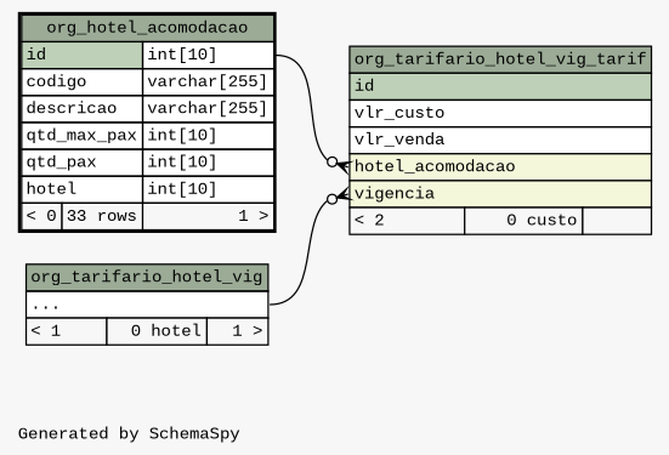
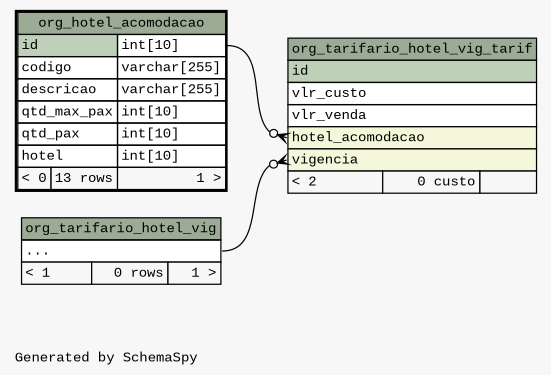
  digraph {
    bgcolor="#f7f7f7"
    fontname="Liberation Mono"
    fontsize=11
    label="\nGenerated by SchemaSpy"
    labeljust=l
    nodesep=0.18
    rankdir=RL
    ranksep=0.46
    node [fontname="Liberation Mono" fontsize=11 shape=plaintext]
    edge [arrowhead=none arrowsize=0.8 arrowtail=crowodot dir=back fontname="Liberation Mono"]
    n1 [label=<     <TABLE BORDER="0" CELLBORDER="1" CELLSPACING="0" BGCOLOR="#ffffff">       <TR><TD COLSPAN="3" BGCOLOR="#9bab96" ALIGN="CENTER">org_tarifario_hotel_vig_tarif</TD></TR>       <TR><TD PORT="id" COLSPAN="3" BGCOLOR="#bed1b8" ALIGN="LEFT">id</TD></TR>       <TR><TD PORT="vlr_custo" COLSPAN="3" ALIGN="LEFT">vlr_custo</TD></TR>       <TR><TD PORT="vlr_venda" COLSPAN="3" ALIGN="LEFT">vlr_venda</TD></TR>       <TR><TD PORT="hotel_acomodacao" COLSPAN="3" BGCOLOR="#f4f7da" ALIGN="LEFT">hotel_acomodacao</TD></TR>       <TR><TD PORT="vigencia" COLSPAN="3" BGCOLOR="#f4f7da" ALIGN="LEFT">vigencia</TD></TR>       <TR><TD ALIGN="LEFT" BGCOLOR="#f7f7f7">&lt; 2</TD><TD ALIGN="RIGHT" BGCOLOR="#f7f7f7">0 custo</TD><TD ALIGN="RIGHT" BGCOLOR="#f7f7f7">  </TD></TR>     </TABLE>>]
-   n2 [label=<     <TABLE BORDER="2" CELLBORDER="1" CELLSPACING="0" BGCOLOR="#ffffff">       <TR><TD COLSPAN="3" BGCOLOR="#9bab96" ALIGN="CENTER">org_hotel_acomodacao</TD></TR>       <TR><TD PORT="id" COLSPAN="2" BGCOLOR="#bed1b8" ALIGN="LEFT">id</TD><TD PORT="id.type" ALIGN="LEFT">int[10]</TD></TR>       <TR><TD PORT="codigo" COLSPAN="2" ALIGN="LEFT">codigo</TD><TD PORT="codigo.type" ALIGN="LEFT">varchar[255]</TD></TR>       <TR><TD PORT="descricao" COLSPAN="2" ALIGN="LEFT">descricao</TD><TD PORT="descricao.type" ALIGN="LEFT">varchar[255]</TD></TR>       <TR><TD PORT="qtd_max_pax" COLSPAN="2" ALIGN="LEFT">qtd_max_pax</TD><TD PORT="qtd_max_pax.type" ALIGN="LEFT">int[10]</TD></TR>       <TR><TD PORT="qtd_pax" COLSPAN="2" ALIGN="LEFT">qtd_pax</TD><TD PORT="qtd_pax.type" ALIGN="LEFT">int[10]</TD></TR>       <TR><TD PORT="hotel" COLSPAN="2" ALIGN="LEFT">hotel</TD><TD PORT="hotel.type" ALIGN="LEFT">int[10]</TD></TR>       <TR><TD ALIGN="LEFT" BGCOLOR="#f7f7f7">&lt; 0</TD><TD ALIGN="RIGHT" BGCOLOR="#f7f7f7">33 rows</TD><TD ALIGN="RIGHT" BGCOLOR="#f7f7f7">1 &gt;</TD></TR>     </TABLE>>]
-   n3 [label=<     <TABLE BORDER="0" CELLBORDER="1" CELLSPACING="0" BGCOLOR="#ffffff">       <TR><TD COLSPAN="3" BGCOLOR="#9bab96" ALIGN="CENTER">org_tarifario_hotel_vig</TD></TR>       <TR><TD PORT="elipses" COLSPAN="3" ALIGN="LEFT">...</TD></TR>       <TR><TD ALIGN="LEFT" BGCOLOR="#f7f7f7">&lt; 1</TD><TD ALIGN="RIGHT" BGCOLOR="#f7f7f7">0 hotel</TD><TD ALIGN="RIGHT" BGCOLOR="#f7f7f7">1 &gt;</TD></TR>     </TABLE>>]
+   n2 [label=<     <TABLE BORDER="2" CELLBORDER="1" CELLSPACING="0" BGCOLOR="#ffffff">       <TR><TD COLSPAN="3" BGCOLOR="#9bab96" ALIGN="CENTER">org_hotel_acomodacao</TD></TR>       <TR><TD PORT="id" COLSPAN="2" BGCOLOR="#bed1b8" ALIGN="LEFT">id</TD><TD PORT="id.type" ALIGN="LEFT">int[10]</TD></TR>       <TR><TD PORT="codigo" COLSPAN="2" ALIGN="LEFT">codigo</TD><TD PORT="codigo.type" ALIGN="LEFT">varchar[255]</TD></TR>       <TR><TD PORT="descricao" COLSPAN="2" ALIGN="LEFT">descricao</TD><TD PORT="descricao.type" ALIGN="LEFT">varchar[255]</TD></TR>       <TR><TD PORT="qtd_max_pax" COLSPAN="2" ALIGN="LEFT">qtd_max_pax</TD><TD PORT="qtd_max_pax.type" ALIGN="LEFT">int[10]</TD></TR>       <TR><TD PORT="qtd_pax" COLSPAN="2" ALIGN="LEFT">qtd_pax</TD><TD PORT="qtd_pax.type" ALIGN="LEFT">int[10]</TD></TR>       <TR><TD PORT="hotel" COLSPAN="2" ALIGN="LEFT">hotel</TD><TD PORT="hotel.type" ALIGN="LEFT">int[10]</TD></TR>       <TR><TD ALIGN="LEFT" BGCOLOR="#f7f7f7">&lt; 0</TD><TD ALIGN="RIGHT" BGCOLOR="#f7f7f7">13 rows</TD><TD ALIGN="RIGHT" BGCOLOR="#f7f7f7">1 &gt;</TD></TR>     </TABLE>>]
+   n3 [label=<     <TABLE BORDER="0" CELLBORDER="1" CELLSPACING="0" BGCOLOR="#ffffff">       <TR><TD COLSPAN="3" BGCOLOR="#9bab96" ALIGN="CENTER">org_tarifario_hotel_vig</TD></TR>       <TR><TD PORT="elipses" COLSPAN="3" ALIGN="LEFT">...</TD></TR>       <TR><TD ALIGN="LEFT" BGCOLOR="#f7f7f7">&lt; 1</TD><TD ALIGN="RIGHT" BGCOLOR="#f7f7f7">0 rows</TD><TD ALIGN="RIGHT" BGCOLOR="#f7f7f7">1 &gt;</TD></TR>     </TABLE>>]
    n1 -> n2 [headport="id.type:e" tailport="hotel_acomodacao:w"]
    n1 -> n3 [headport="elipses:e" tailport="vigencia:w"]
  }
